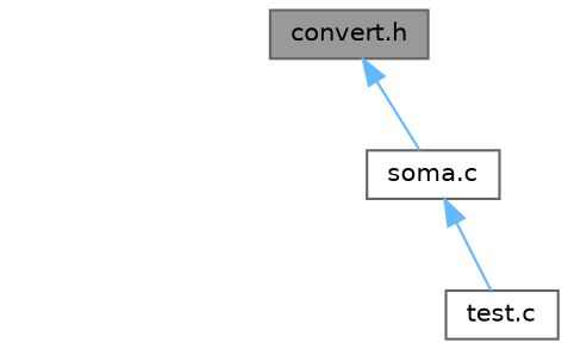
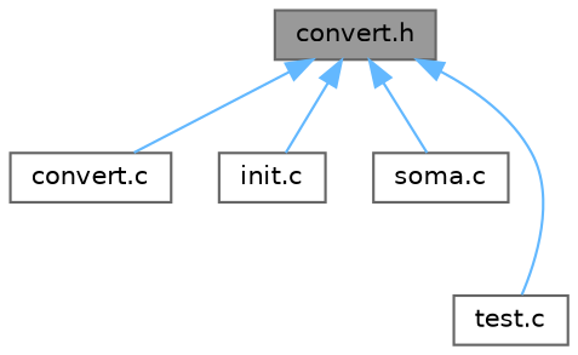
  digraph {
    node [color=grey40 fillcolor=white fontname=Helvetica fontsize=10 shape=box style=filled]
    edge [color=steelblue1 dir=back fontname=Helvetica fontsize=10 labelfontname=Helvetica labelfontsize=10 style=solid]
    n1 [color=gray40 fillcolor=grey60 fontcolor=black height=0.2 label="convert.h" width=0.4]
+   n2 [height=0.2 label="convert.c" width=0.4]
+   n3 [height=0.2 label="init.c" width=0.4]
    n4 [height=0.2 label="soma.c" width=0.4]
    n5 [height=0.2 label="test.c" width=0.4]
+   n1 -> n2
+   n1 -> n3
    n1 -> n4
-   n4 -> n5
+   n1 -> n5
  }
